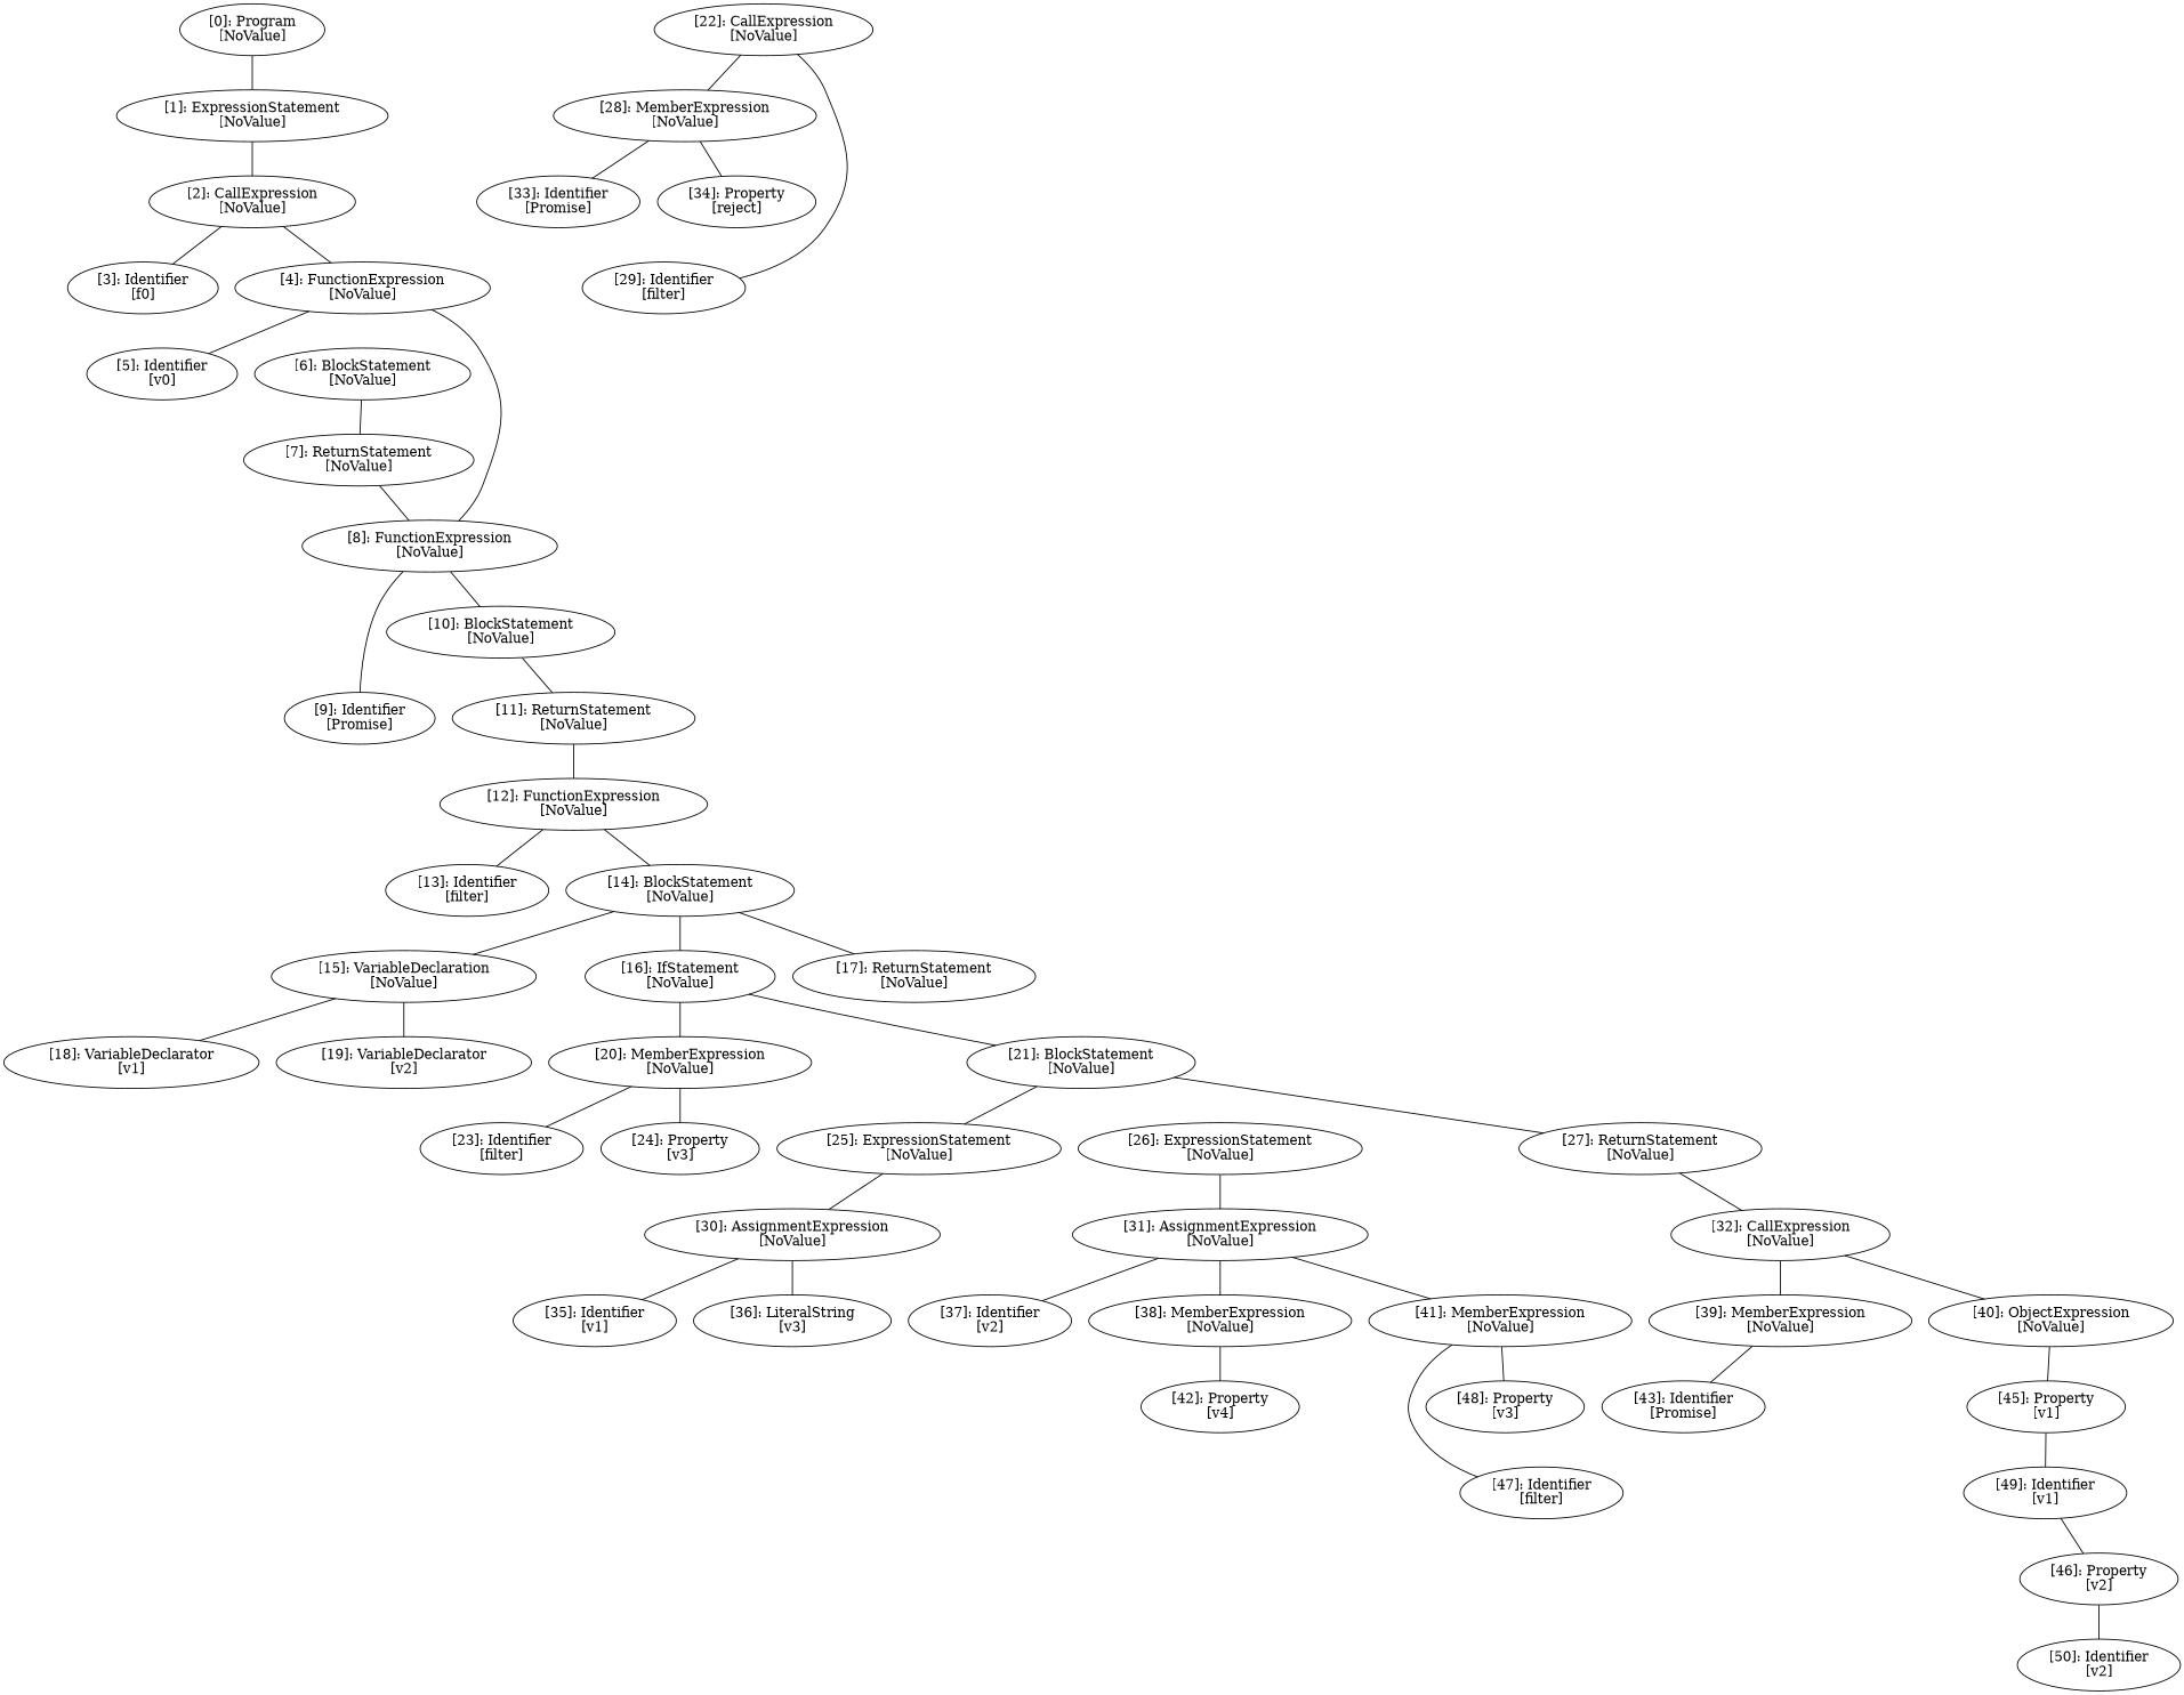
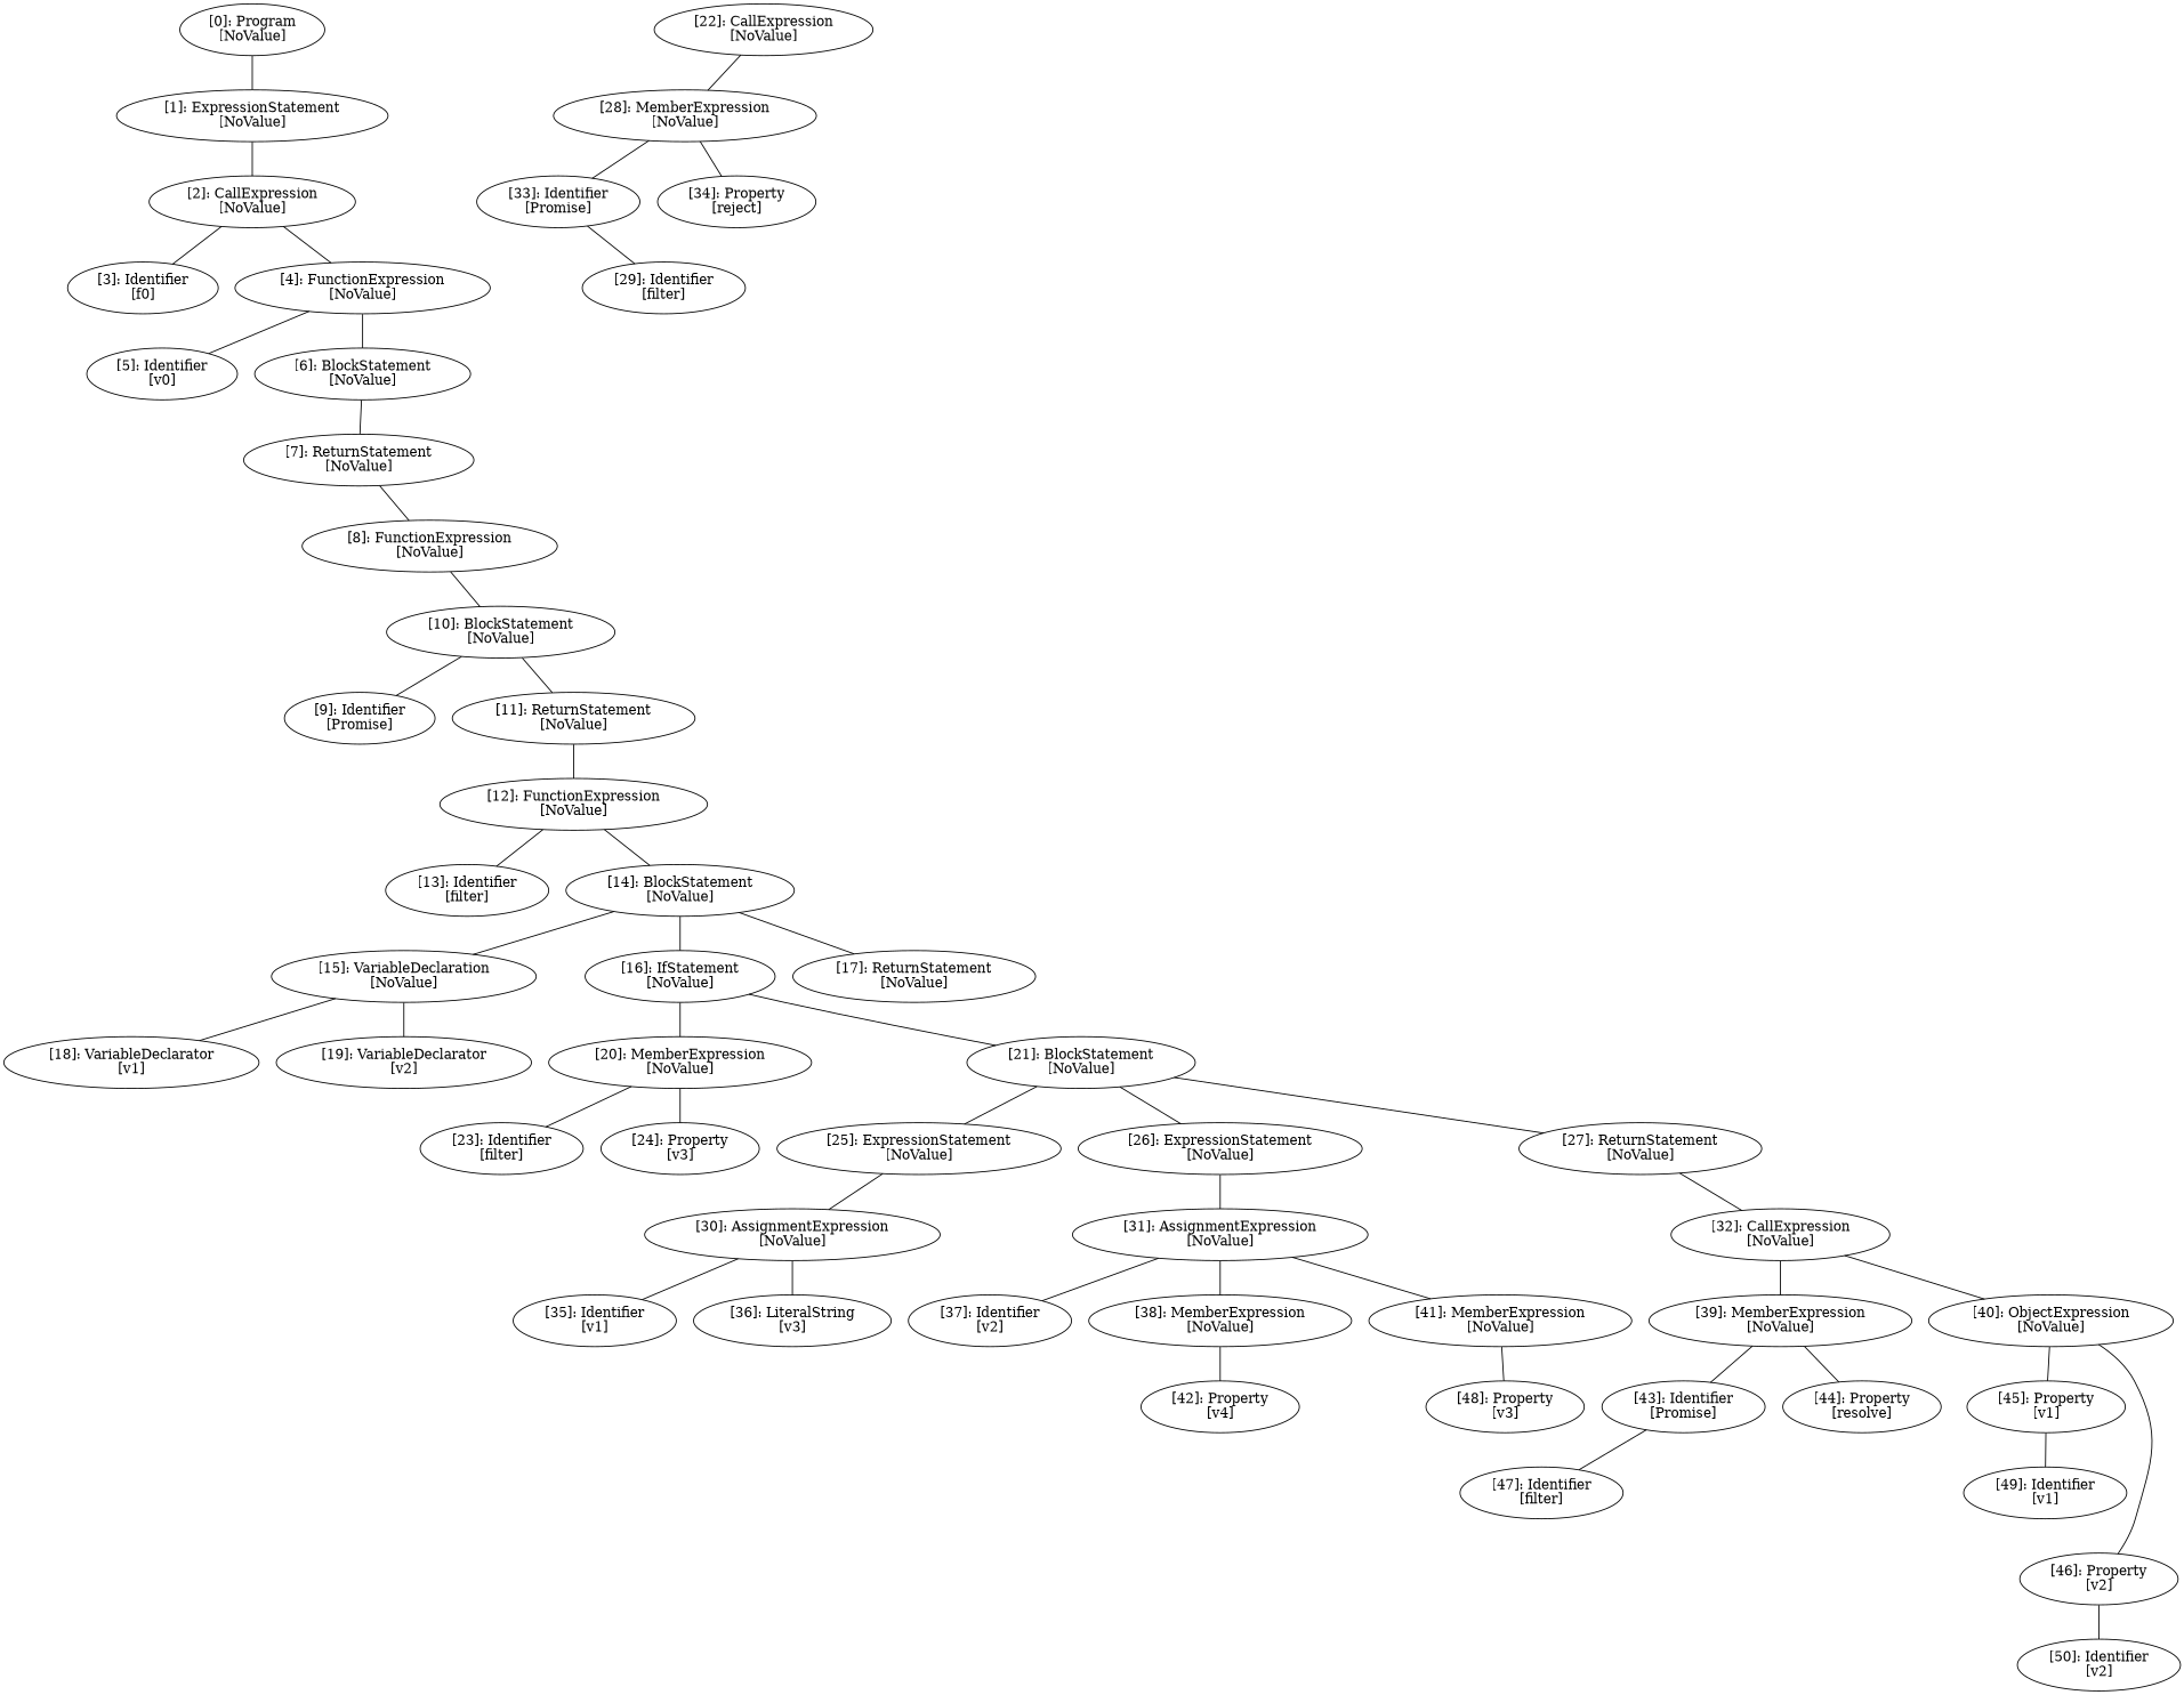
  graph {
    n1 [label="[0]: Program\n[NoValue]"]
    n2 [label="[1]: ExpressionStatement\n[NoValue]"]
    n3 [label="[2]: CallExpression\n[NoValue]"]
    n4 [label="[3]: Identifier\n[f0]"]
    n5 [label="[4]: FunctionExpression\n[NoValue]"]
    n6 [label="[5]: Identifier\n[v0]"]
    n7 [label="[6]: BlockStatement\n[NoValue]"]
    n8 [label="[7]: ReturnStatement\n[NoValue]"]
    n9 [label="[8]: FunctionExpression\n[NoValue]"]
    n10 [label="[9]: Identifier\n[Promise]"]
    n11 [label="[10]: BlockStatement\n[NoValue]"]
    n12 [label="[11]: ReturnStatement\n[NoValue]"]
    n13 [label="[12]: FunctionExpression\n[NoValue]"]
    n14 [label="[13]: Identifier\n[filter]"]
    n15 [label="[14]: BlockStatement\n[NoValue]"]
    n16 [label="[15]: VariableDeclaration\n[NoValue]"]
    n17 [label="[16]: IfStatement\n[NoValue]"]
    n18 [label="[17]: ReturnStatement\n[NoValue]"]
    n19 [label="[18]: VariableDeclarator\n[v1]"]
    n20 [label="[19]: VariableDeclarator\n[v2]"]
    n21 [label="[20]: MemberExpression\n[NoValue]"]
    n22 [label="[21]: BlockStatement\n[NoValue]"]
    n23 [label="[23]: Identifier\n[filter]"]
    n24 [label="[24]: Property\n[v3]"]
    n25 [label="[25]: ExpressionStatement\n[NoValue]"]
    n26 [label="[26]: ExpressionStatement\n[NoValue]"]
    n27 [label="[27]: ReturnStatement\n[NoValue]"]
    n28 [label="[22]: CallExpression\n[NoValue]"]
    n29 [label="[28]: MemberExpression\n[NoValue]"]
    n30 [label="[29]: Identifier\n[filter]"]
    n31 [label="[30]: AssignmentExpression\n[NoValue]"]
    n32 [label="[31]: AssignmentExpression\n[NoValue]"]
    n33 [label="[32]: CallExpression\n[NoValue]"]
    n34 [label="[33]: Identifier\n[Promise]"]
    n35 [label="[34]: Property\n[reject]"]
    n36 [label="[35]: Identifier\n[v1]"]
    n37 [label="[36]: LiteralString\n[v3]"]
    n38 [label="[37]: Identifier\n[v2]"]
    n39 [label="[38]: MemberExpression\n[NoValue]"]
    n40 [label="[41]: MemberExpression\n[NoValue]"]
    n41 [label="[39]: MemberExpression\n[NoValue]"]
    n42 [label="[40]: ObjectExpression\n[NoValue]"]
    n43 [label="[42]: Property\n[v4]"]
    n44 [label="[43]: Identifier\n[Promise]"]
+   n45 [label="[44]: Property\n[resolve]"]
    n46 [label="[45]: Property\n[v1]"]
    n47 [label="[46]: Property\n[v2]"]
    n48 [label="[47]: Identifier\n[filter]"]
    n49 [label="[48]: Property\n[v3]"]
    n50 [label="[49]: Identifier\n[v1]"]
    n51 [label="[50]: Identifier\n[v2]"]
    n1 -- n2
    n2 -- n3
    n3 -- n4
    n3 -- n5
    n5 -- n6
-   n5 -- n9
+   n5 -- n7
    n7 -- n8
    n8 -- n9
-   n9 -- n10
+   n11 -- n10
    n9 -- n11
    n11 -- n12
    n12 -- n13
    n13 -- n14
    n13 -- n15
    n15 -- n16
    n15 -- n17
    n15 -- n18
    n16 -- n19
    n16 -- n20
    n17 -- n21
    n17 -- n22
    n21 -- n23
    n21 -- n24
    n22 -- n25
+   n22 -- n26
    n22 -- n27
    n25 -- n31
    n26 -- n32
    n27 -- n33
    n28 -- n29
-   n28 -- n30
+   n34 -- n30
    n29 -- n34
    n29 -- n35
    n31 -- n36
    n31 -- n37
    n32 -- n38
    n32 -- n39
    n32 -- n40
    n33 -- n41
    n33 -- n42
    n39 -- n43
-   n40 -- n48
+   n44 -- n48
    n40 -- n49
    n41 -- n44
+   n41 -- n45
    n42 -- n46
-   n50 -- n47
+   n42 -- n47
    n46 -- n50
    n47 -- n51
  }
